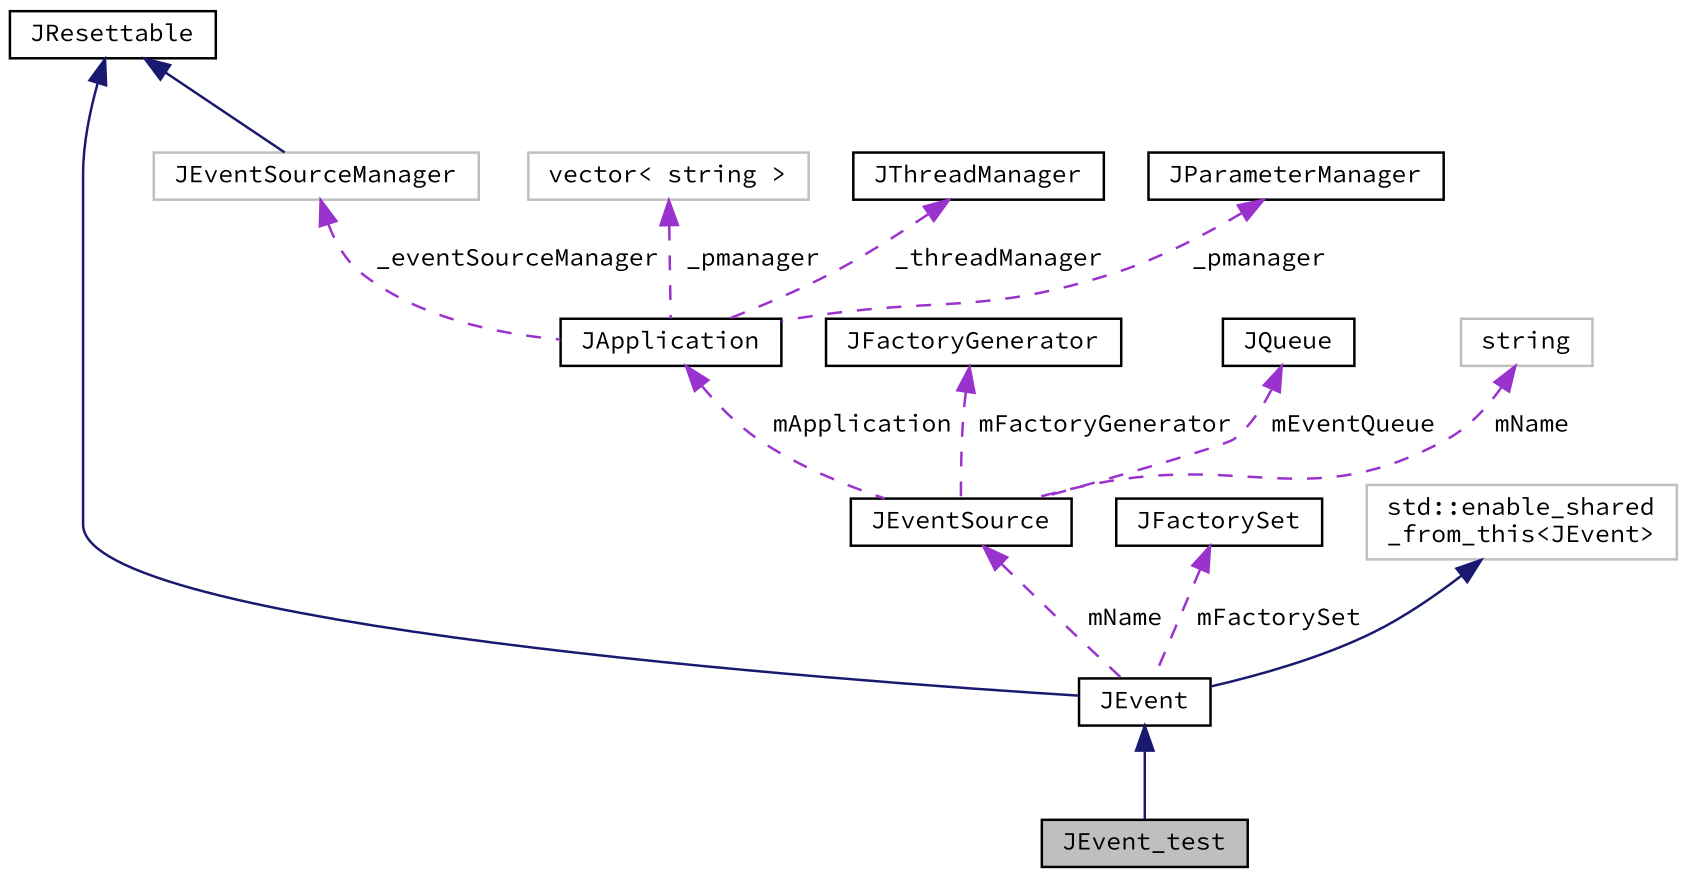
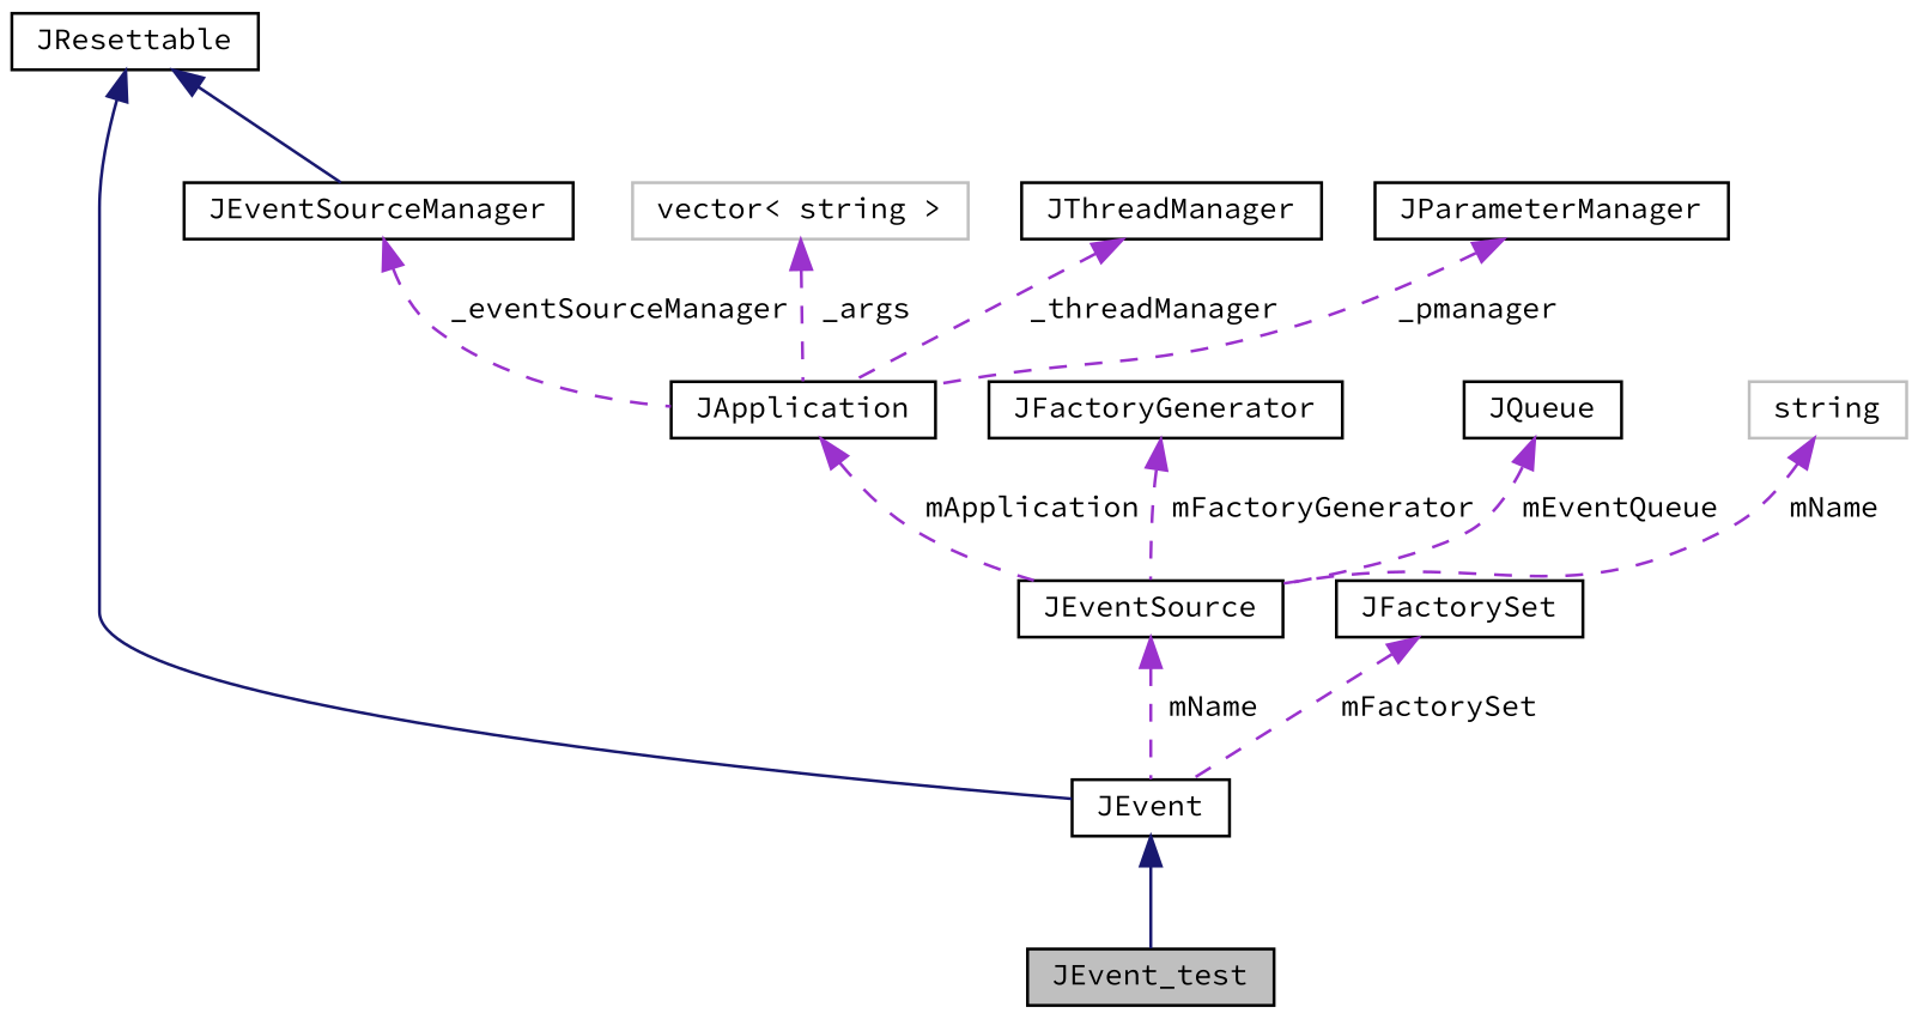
  digraph {
    fontname="Source Code Pro"
    node [color=black fillcolor=white fontname="Source Code Pro" fontsize=10 shape=record style=filled]
    edge [color=darkorchid3 dir=back fontname="Source Code Pro" fontsize=10 labelfontname=Helvetica labelfontsize=10 style=dashed]
    n1 [fillcolor=grey75 fontcolor=black height=0.2 label=JEvent_test width=0.4]
    n2 [height=0.2 label=JEvent width=0.4]
    n3 [height=0.2 label=JResettable width=0.4]
-   n4 [color=grey75 height=0.2 label=JEventSourceManager width=0.4]
+   n4 [height=0.2 label=JEventSourceManager width=0.4]
    n5 [height=0.2 label=JFactorySet width=0.4]
-   n6 [color=grey75 height=0.2 label="std::enable_shared\l_from_this\<JEvent\>" width=0.4]
    n7 [height=0.2 label=JEventSource width=0.4]
    n8 [height=0.2 label=JFactoryGenerator width=0.4]
    n9 [height=0.2 label=JApplication width=0.4]
    n10 [color=grey75 height=0.2 label="vector\< string \>" width=0.4]
    n11 [height=0.2 label=JThreadManager width=0.4]
    n12 [height=0.2 label=JParameterManager width=0.4]
    n13 [height=0.2 label=JQueue width=0.4]
    n14 [color=grey75 height=0.2 label=string width=0.4]
    n2 -> n1 [color=midnightblue style=solid]
    n3 -> n2 [color=midnightblue style=solid]
    n3 -> n4 [color=midnightblue style=solid]
    n4 -> n9 [label=" _eventSourceManager"]
    n5 -> n2 [label=" mFactorySet"]
-   n6 -> n2 [color=midnightblue style=solid]
    n7 -> n2 [label=" mName"]
    n8 -> n7 [label=" mFactoryGenerator"]
    n9 -> n7 [label=" mApplication"]
-   n10 -> n9 [label=" _pmanager"]
+   n10 -> n9 [label=" _args"]
    n11 -> n9 [label=" _threadManager"]
    n12 -> n9 [label=" _pmanager"]
    n13 -> n7 [label=" mEventQueue"]
    n14 -> n7 [label=" mName"]
  }
